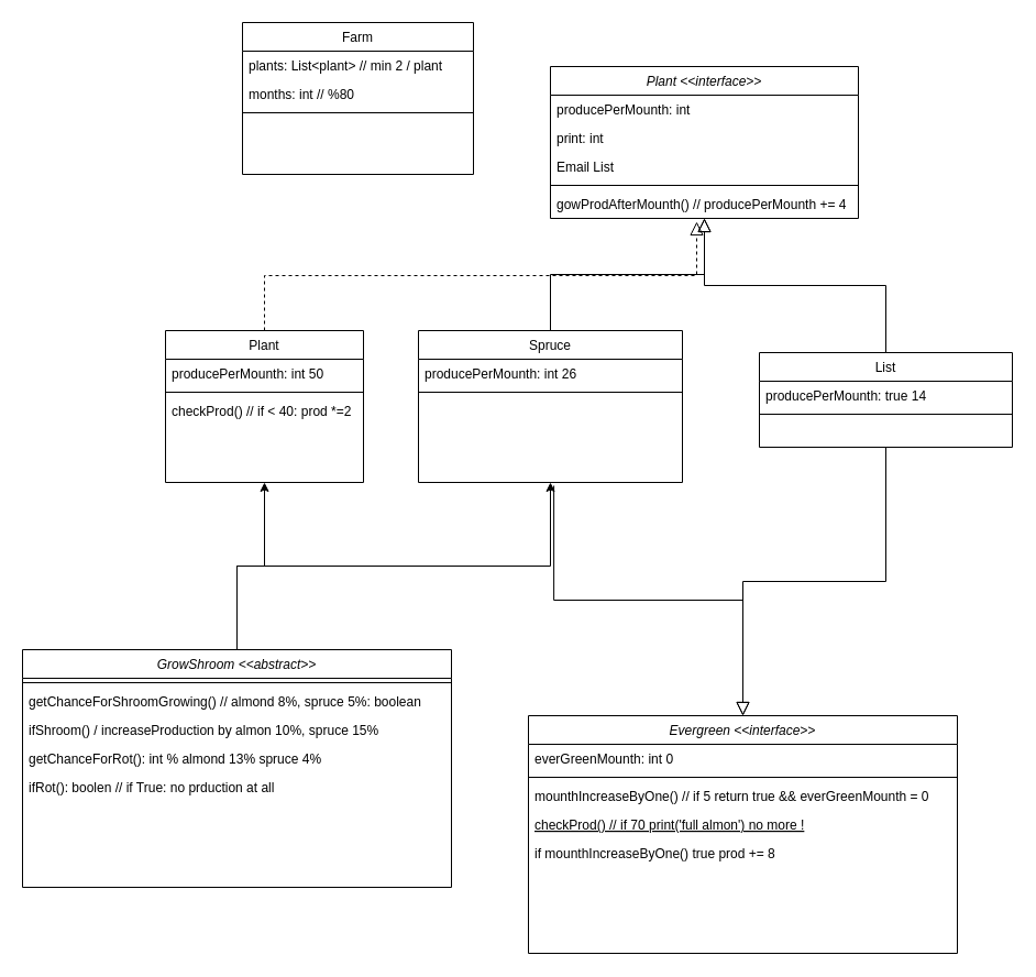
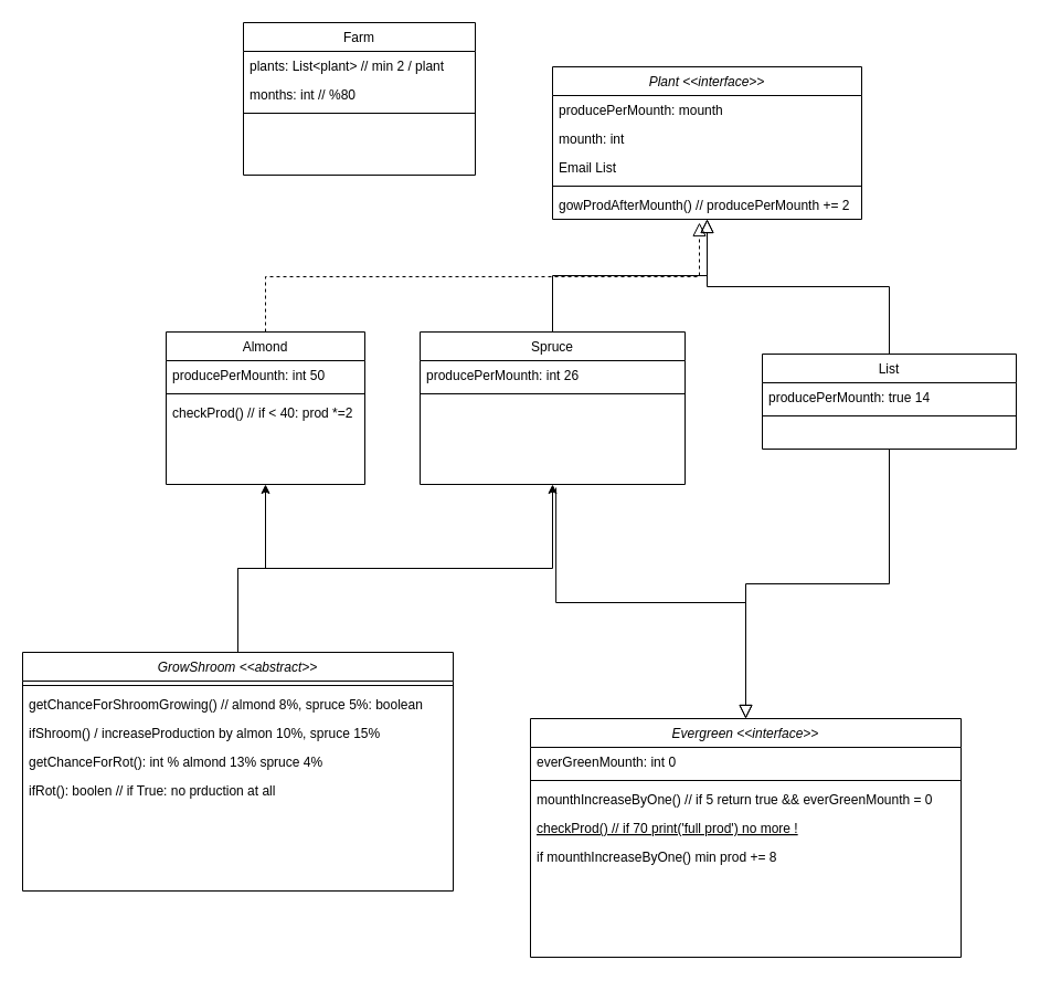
  <mxCell id="0" />
  <mxCell id="1" parent="0" />
  <mxCell id="2" value="Plant &lt;&lt;interface&gt;&gt;" style="swimlane;fontStyle=2;align=center;verticalAlign=top;childLayout=stackLayout;horizontal=1;startSize=26;horizontalStack=0;resizeParent=1;resizeLast=0;collapsible=1;marginBottom=0;rounded=0;shadow=0;strokeWidth=1;" parent="1" vertex="1"><mxGeometry x="500" y="60" width="280" height="138" as="geometry"><mxRectangle x="230" y="140" width="160" height="26" as="alternateBounds" /></mxGeometry></mxCell>
- <mxCell id="3" value="producePerMounth: int" style="text;align=left;verticalAlign=top;spacingLeft=4;spacingRight=4;overflow=hidden;rotatable=0;points=[[0,0.5],[1,0.5]];portConstraint=eastwest;" parent="2" vertex="1"><mxGeometry y="26" width="280" height="26" as="geometry" /></mxCell>
- <mxCell id="4" value="print: int" style="text;align=left;verticalAlign=top;spacingLeft=4;spacingRight=4;overflow=hidden;rotatable=0;points=[[0,0.5],[1,0.5]];portConstraint=eastwest;rounded=0;shadow=0;html=0;" parent="2" vertex="1"><mxGeometry y="52" width="280" height="26" as="geometry" /></mxCell>
+ <mxCell id="3" value="producePerMounth: mounth" style="text;align=left;verticalAlign=top;spacingLeft=4;spacingRight=4;overflow=hidden;rotatable=0;points=[[0,0.5],[1,0.5]];portConstraint=eastwest;" parent="2" vertex="1"><mxGeometry y="26" width="280" height="26" as="geometry" /></mxCell>
+ <mxCell id="4" value="mounth: int" style="text;align=left;verticalAlign=top;spacingLeft=4;spacingRight=4;overflow=hidden;rotatable=0;points=[[0,0.5],[1,0.5]];portConstraint=eastwest;rounded=0;shadow=0;html=0;" parent="2" vertex="1"><mxGeometry y="52" width="280" height="26" as="geometry" /></mxCell>
  <mxCell id="5" value="Email List" style="text;align=left;verticalAlign=top;spacingLeft=4;spacingRight=4;overflow=hidden;rotatable=0;points=[[0,0.5],[1,0.5]];portConstraint=eastwest;rounded=0;shadow=0;html=0;" parent="2" vertex="1"><mxGeometry y="78" width="280" height="26" as="geometry" /></mxCell>
  <mxCell id="6" value="" style="line;html=1;strokeWidth=1;align=left;verticalAlign=middle;spacingTop=-1;spacingLeft=3;spacingRight=3;rotatable=0;labelPosition=right;points=[];portConstraint=eastwest;" parent="2" vertex="1"><mxGeometry y="104" width="280" height="8" as="geometry" /></mxCell>
- <mxCell id="7" value="gowProdAfterMounth() // producePerMounth += 4" style="text;align=left;verticalAlign=top;spacingLeft=4;spacingRight=4;overflow=hidden;rotatable=0;points=[[0,0.5],[1,0.5]];portConstraint=eastwest;" parent="2" vertex="1"><mxGeometry y="112" width="280" height="26" as="geometry" /></mxCell>
+ <mxCell id="7" value="gowProdAfterMounth() // producePerMounth += 2" style="text;align=left;verticalAlign=top;spacingLeft=4;spacingRight=4;overflow=hidden;rotatable=0;points=[[0,0.5],[1,0.5]];portConstraint=eastwest;" parent="2" vertex="1"><mxGeometry y="112" width="280" height="26" as="geometry" /></mxCell>
  <mxCell id="8" value="Spruce" style="swimlane;fontStyle=0;align=center;verticalAlign=top;childLayout=stackLayout;horizontal=1;startSize=26;horizontalStack=0;resizeParent=1;resizeLast=0;collapsible=1;marginBottom=0;rounded=0;shadow=0;strokeWidth=1;" parent="1" vertex="1"><mxGeometry x="380" y="300" width="240" height="138" as="geometry"><mxRectangle x="130" y="380" width="160" height="26" as="alternateBounds" /></mxGeometry></mxCell>
  <mxCell id="9" value="producePerMounth: int 26" style="text;align=left;verticalAlign=top;spacingLeft=4;spacingRight=4;overflow=hidden;rotatable=0;points=[[0,0.5],[1,0.5]];portConstraint=eastwest;" parent="8" vertex="1"><mxGeometry y="26" width="240" height="26" as="geometry" /></mxCell>
  <mxCell id="10" value="" style="line;html=1;strokeWidth=1;align=left;verticalAlign=middle;spacingTop=-1;spacingLeft=3;spacingRight=3;rotatable=0;labelPosition=right;points=[];portConstraint=eastwest;" parent="8" vertex="1"><mxGeometry y="52" width="240" height="8" as="geometry" /></mxCell>
  <mxCell id="11" value="" style="endArrow=block;endSize=10;endFill=0;shadow=0;strokeWidth=1;rounded=0;edgeStyle=elbowEdgeStyle;elbow=vertical;" parent="1" source="8" target="2" edge="1"><mxGeometry width="160" relative="1" as="geometry"><mxPoint x="450" y="143" as="sourcePoint" /><mxPoint x="450" y="143" as="targetPoint" /></mxGeometry></mxCell>
  <mxCell id="12" value="List" style="swimlane;fontStyle=0;align=center;verticalAlign=top;childLayout=stackLayout;horizontal=1;startSize=26;horizontalStack=0;resizeParent=1;resizeLast=0;collapsible=1;marginBottom=0;rounded=0;shadow=0;strokeWidth=1;" parent="1" vertex="1"><mxGeometry x="690" y="320" width="230" height="86" as="geometry"><mxRectangle x="340" y="380" width="170" height="26" as="alternateBounds" /></mxGeometry></mxCell>
  <mxCell id="13" value="producePerMounth: true 14" style="text;align=left;verticalAlign=top;spacingLeft=4;spacingRight=4;overflow=hidden;rotatable=0;points=[[0,0.5],[1,0.5]];portConstraint=eastwest;" parent="12" vertex="1"><mxGeometry y="26" width="230" height="26" as="geometry" /></mxCell>
  <mxCell id="14" value="" style="line;html=1;strokeWidth=1;align=left;verticalAlign=middle;spacingTop=-1;spacingLeft=3;spacingRight=3;rotatable=0;labelPosition=right;points=[];portConstraint=eastwest;" parent="12" vertex="1"><mxGeometry y="52" width="230" height="8" as="geometry" /></mxCell>
  <mxCell id="15" value="" style="endArrow=block;endSize=10;endFill=0;shadow=0;strokeWidth=1;rounded=0;edgeStyle=elbowEdgeStyle;elbow=vertical;" parent="1" source="12" target="2" edge="1"><mxGeometry width="160" relative="1" as="geometry"><mxPoint x="460" y="313" as="sourcePoint" /><mxPoint x="560" y="211" as="targetPoint" /></mxGeometry></mxCell>
  <mxCell id="16" value="Farm" style="swimlane;fontStyle=0;align=center;verticalAlign=top;childLayout=stackLayout;horizontal=1;startSize=26;horizontalStack=0;resizeParent=1;resizeLast=0;collapsible=1;marginBottom=0;rounded=0;shadow=0;strokeWidth=1;" vertex="1" parent="1"><mxGeometry x="220" y="20" width="210" height="138" as="geometry"><mxRectangle x="230" y="140" width="160" height="26" as="alternateBounds" /></mxGeometry></mxCell>
  <mxCell id="17" value="plants: List&lt;plant&gt; // min 2 / plant" style="text;align=left;verticalAlign=top;spacingLeft=4;spacingRight=4;overflow=hidden;rotatable=0;points=[[0,0.5],[1,0.5]];portConstraint=eastwest;" vertex="1" parent="16"><mxGeometry y="26" width="210" height="26" as="geometry" /></mxCell>
  <mxCell id="18" value="months: int // %80" style="text;align=left;verticalAlign=top;spacingLeft=4;spacingRight=4;overflow=hidden;rotatable=0;points=[[0,0.5],[1,0.5]];portConstraint=eastwest;" vertex="1" parent="16"><mxGeometry y="52" width="210" height="26" as="geometry" /></mxCell>
  <mxCell id="19" value="" style="line;html=1;strokeWidth=1;align=left;verticalAlign=middle;spacingTop=-1;spacingLeft=3;spacingRight=3;rotatable=0;labelPosition=right;points=[];portConstraint=eastwest;" vertex="1" parent="16"><mxGeometry y="78" width="210" height="8" as="geometry" /></mxCell>
- <mxCell id="20" value="Plant" style="swimlane;fontStyle=0;align=center;verticalAlign=top;childLayout=stackLayout;horizontal=1;startSize=26;horizontalStack=0;resizeParent=1;resizeLast=0;collapsible=1;marginBottom=0;rounded=0;shadow=0;strokeWidth=1;" vertex="1" parent="1"><mxGeometry x="150" y="300" width="180" height="138" as="geometry"><mxRectangle x="130" y="380" width="160" height="26" as="alternateBounds" /></mxGeometry></mxCell>
+ <mxCell id="20" value="Almond" style="swimlane;fontStyle=0;align=center;verticalAlign=top;childLayout=stackLayout;horizontal=1;startSize=26;horizontalStack=0;resizeParent=1;resizeLast=0;collapsible=1;marginBottom=0;rounded=0;shadow=0;strokeWidth=1;" vertex="1" parent="1"><mxGeometry x="150" y="300" width="180" height="138" as="geometry"><mxRectangle x="130" y="380" width="160" height="26" as="alternateBounds" /></mxGeometry></mxCell>
  <mxCell id="21" value="producePerMounth: int 50" style="text;align=left;verticalAlign=top;spacingLeft=4;spacingRight=4;overflow=hidden;rotatable=0;points=[[0,0.5],[1,0.5]];portConstraint=eastwest;" vertex="1" parent="20"><mxGeometry y="26" width="180" height="26" as="geometry" /></mxCell>
  <mxCell id="22" value="" style="line;html=1;strokeWidth=1;align=left;verticalAlign=middle;spacingTop=-1;spacingLeft=3;spacingRight=3;rotatable=0;labelPosition=right;points=[];portConstraint=eastwest;" vertex="1" parent="20"><mxGeometry y="52" width="180" height="8" as="geometry" /></mxCell>
  <mxCell id="23" value="checkProd() // if &lt; 40: prod *=2" style="text;align=left;verticalAlign=top;spacingLeft=4;spacingRight=4;overflow=hidden;rotatable=0;points=[[0,0.5],[1,0.5]];portConstraint=eastwest;" vertex="1" parent="20"><mxGeometry y="60" width="180" height="26" as="geometry" /></mxCell>
  <mxCell id="24" value="" style="endArrow=block;endSize=10;endFill=0;shadow=0;strokeWidth=1;rounded=0;edgeStyle=elbowEdgeStyle;elbow=vertical;entryX=0.475;entryY=1.115;entryDx=0;entryDy=0;entryPerimeter=0;dashed=1;" edge="1" parent="1" source="20" target="7"><mxGeometry width="160" relative="1" as="geometry"><mxPoint x="460" y="310" as="sourcePoint" /><mxPoint x="560" y="208" as="targetPoint" /></mxGeometry></mxCell>
  <mxCell id="25" value="Evergreen &lt;&lt;interface&gt;&gt;" style="swimlane;fontStyle=2;align=center;verticalAlign=top;childLayout=stackLayout;horizontal=1;startSize=26;horizontalStack=0;resizeParent=1;resizeLast=0;collapsible=1;marginBottom=0;rounded=0;shadow=0;strokeWidth=1;" vertex="1" parent="1"><mxGeometry x="480" y="650" width="390" height="216" as="geometry"><mxRectangle x="550" y="140" width="160" height="26" as="alternateBounds" /></mxGeometry></mxCell>
  <mxCell id="26" value="everGreenMounth: int 0" style="text;align=left;verticalAlign=top;spacingLeft=4;spacingRight=4;overflow=hidden;rotatable=0;points=[[0,0.5],[1,0.5]];portConstraint=eastwest;" vertex="1" parent="25"><mxGeometry y="26" width="390" height="26" as="geometry" /></mxCell>
  <mxCell id="27" value="" style="line;html=1;strokeWidth=1;align=left;verticalAlign=middle;spacingTop=-1;spacingLeft=3;spacingRight=3;rotatable=0;labelPosition=right;points=[];portConstraint=eastwest;" vertex="1" parent="25"><mxGeometry y="52" width="390" height="8" as="geometry" /></mxCell>
  <mxCell id="28" value="mounthIncreaseByOne() // if 5 return true &amp;&amp; everGreenMounth = 0&#10;" style="text;align=left;verticalAlign=top;spacingLeft=4;spacingRight=4;overflow=hidden;rotatable=0;points=[[0,0.5],[1,0.5]];portConstraint=eastwest;" vertex="1" parent="25"><mxGeometry y="60" width="390" height="26" as="geometry" /></mxCell>
- <mxCell id="29" value="checkProd() // if 70 print('full almon') no more !" style="text;align=left;verticalAlign=top;spacingLeft=4;spacingRight=4;overflow=hidden;rotatable=0;points=[[0,0.5],[1,0.5]];portConstraint=eastwest;fontStyle=4" vertex="1" parent="25"><mxGeometry y="86" width="390" height="26" as="geometry" /></mxCell>
- <mxCell id="30" value="if mounthIncreaseByOne() true prod += 8" style="text;align=left;verticalAlign=top;spacingLeft=4;spacingRight=4;overflow=hidden;rotatable=0;points=[[0,0.5],[1,0.5]];portConstraint=eastwest;" vertex="1" parent="25"><mxGeometry y="112" width="390" height="26" as="geometry" /></mxCell>
+ <mxCell id="29" value="checkProd() // if 70 print('full prod') no more !" style="text;align=left;verticalAlign=top;spacingLeft=4;spacingRight=4;overflow=hidden;rotatable=0;points=[[0,0.5],[1,0.5]];portConstraint=eastwest;fontStyle=4" vertex="1" parent="25"><mxGeometry y="86" width="390" height="26" as="geometry" /></mxCell>
+ <mxCell id="30" value="if mounthIncreaseByOne() min prod += 8" style="text;align=left;verticalAlign=top;spacingLeft=4;spacingRight=4;overflow=hidden;rotatable=0;points=[[0,0.5],[1,0.5]];portConstraint=eastwest;" vertex="1" parent="25"><mxGeometry y="112" width="390" height="26" as="geometry" /></mxCell>
  <mxCell id="31" value="" style="endArrow=block;endSize=10;endFill=0;shadow=0;strokeWidth=1;rounded=0;edgeStyle=elbowEdgeStyle;elbow=vertical;exitX=0.5;exitY=1;exitDx=0;exitDy=0;" edge="1" parent="1" source="12" target="25"><mxGeometry width="160" relative="1" as="geometry"><mxPoint x="650" y="370" as="sourcePoint" /><mxPoint x="660" y="600" as="targetPoint" /></mxGeometry></mxCell>
  <mxCell id="32" value="" style="endArrow=block;endSize=10;endFill=0;shadow=0;strokeWidth=1;rounded=0;edgeStyle=elbowEdgeStyle;elbow=vertical;entryX=0.5;entryY=0;entryDx=0;entryDy=0;exitX=0.513;exitY=1.115;exitDx=0;exitDy=0;exitPerimeter=0;" edge="1" parent="1" target="25"><mxGeometry width="160" relative="1" as="geometry"><mxPoint x="503.12" y="440.99" as="sourcePoint" /><mxPoint x="643" y="220.99" as="targetPoint" /></mxGeometry></mxCell>
  <mxCell id="33" style="edgeStyle=orthogonalEdgeStyle;rounded=0;orthogonalLoop=1;jettySize=auto;html=1;entryX=0.5;entryY=1;entryDx=0;entryDy=0;" edge="1" parent="1" source="35" target="20"><mxGeometry relative="1" as="geometry" /></mxCell>
  <mxCell id="34" style="edgeStyle=orthogonalEdgeStyle;rounded=0;orthogonalLoop=1;jettySize=auto;html=1;entryX=0.5;entryY=1;entryDx=0;entryDy=0;" edge="1" parent="1" source="35" target="8"><mxGeometry relative="1" as="geometry" /></mxCell>
  <mxCell id="35" value="GrowShroom &lt;&lt;abstract&gt;&gt;" style="swimlane;fontStyle=2;align=center;verticalAlign=top;childLayout=stackLayout;horizontal=1;startSize=26;horizontalStack=0;resizeParent=1;resizeLast=0;collapsible=1;marginBottom=0;rounded=0;shadow=0;strokeWidth=1;" vertex="1" parent="1"><mxGeometry x="20" y="590" width="390" height="216" as="geometry"><mxRectangle x="550" y="140" width="160" height="26" as="alternateBounds" /></mxGeometry></mxCell>
  <mxCell id="36" value="" style="line;html=1;strokeWidth=1;align=left;verticalAlign=middle;spacingTop=-1;spacingLeft=3;spacingRight=3;rotatable=0;labelPosition=right;points=[];portConstraint=eastwest;" vertex="1" parent="35"><mxGeometry y="26" width="390" height="8" as="geometry" /></mxCell>
  <mxCell id="37" value="getChanceForShroomGrowing() // almond 8%, spruce 5%: boolean" style="text;align=left;verticalAlign=top;spacingLeft=4;spacingRight=4;overflow=hidden;rotatable=0;points=[[0,0.5],[1,0.5]];portConstraint=eastwest;" vertex="1" parent="35"><mxGeometry y="34" width="390" height="26" as="geometry" /></mxCell>
  <mxCell id="38" value="ifShroom() / increaseProduction by almon 10%, spruce 15%" style="text;align=left;verticalAlign=top;spacingLeft=4;spacingRight=4;overflow=hidden;rotatable=0;points=[[0,0.5],[1,0.5]];portConstraint=eastwest;" vertex="1" parent="35"><mxGeometry y="60" width="390" height="26" as="geometry" /></mxCell>
  <mxCell id="39" value="getChanceForRot(): int % almond 13% spruce 4%" style="text;align=left;verticalAlign=top;spacingLeft=4;spacingRight=4;overflow=hidden;rotatable=0;points=[[0,0.5],[1,0.5]];portConstraint=eastwest;" vertex="1" parent="35"><mxGeometry y="86" width="390" height="26" as="geometry" /></mxCell>
  <mxCell id="40" value="ifRot(): boolen // if True: no prduction at all" style="text;align=left;verticalAlign=top;spacingLeft=4;spacingRight=4;overflow=hidden;rotatable=0;points=[[0,0.5],[1,0.5]];portConstraint=eastwest;" vertex="1" parent="35"><mxGeometry y="112" width="390" height="26" as="geometry" /></mxCell>
